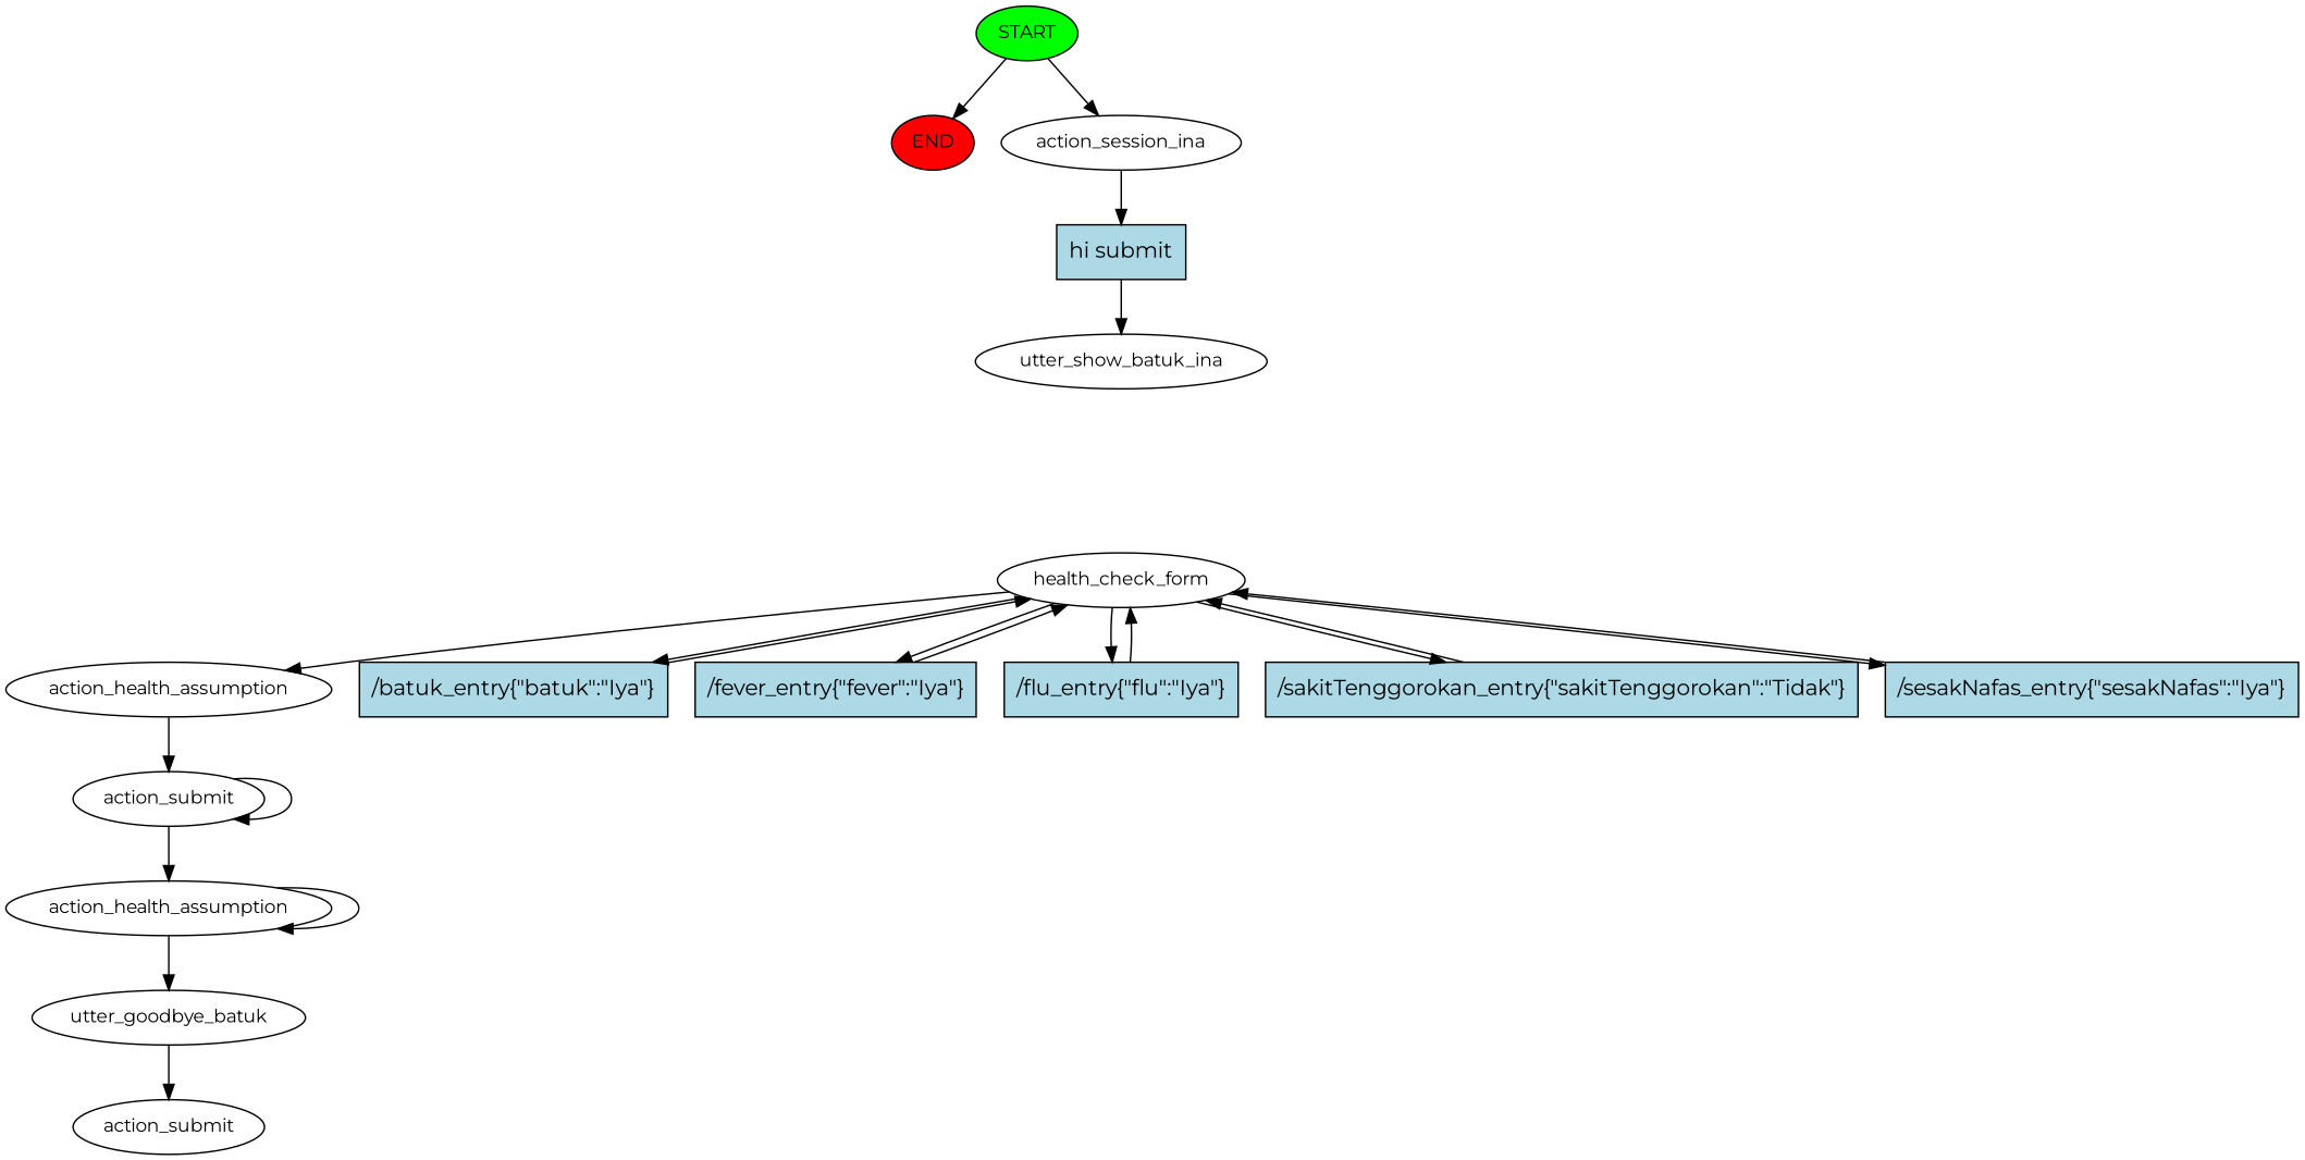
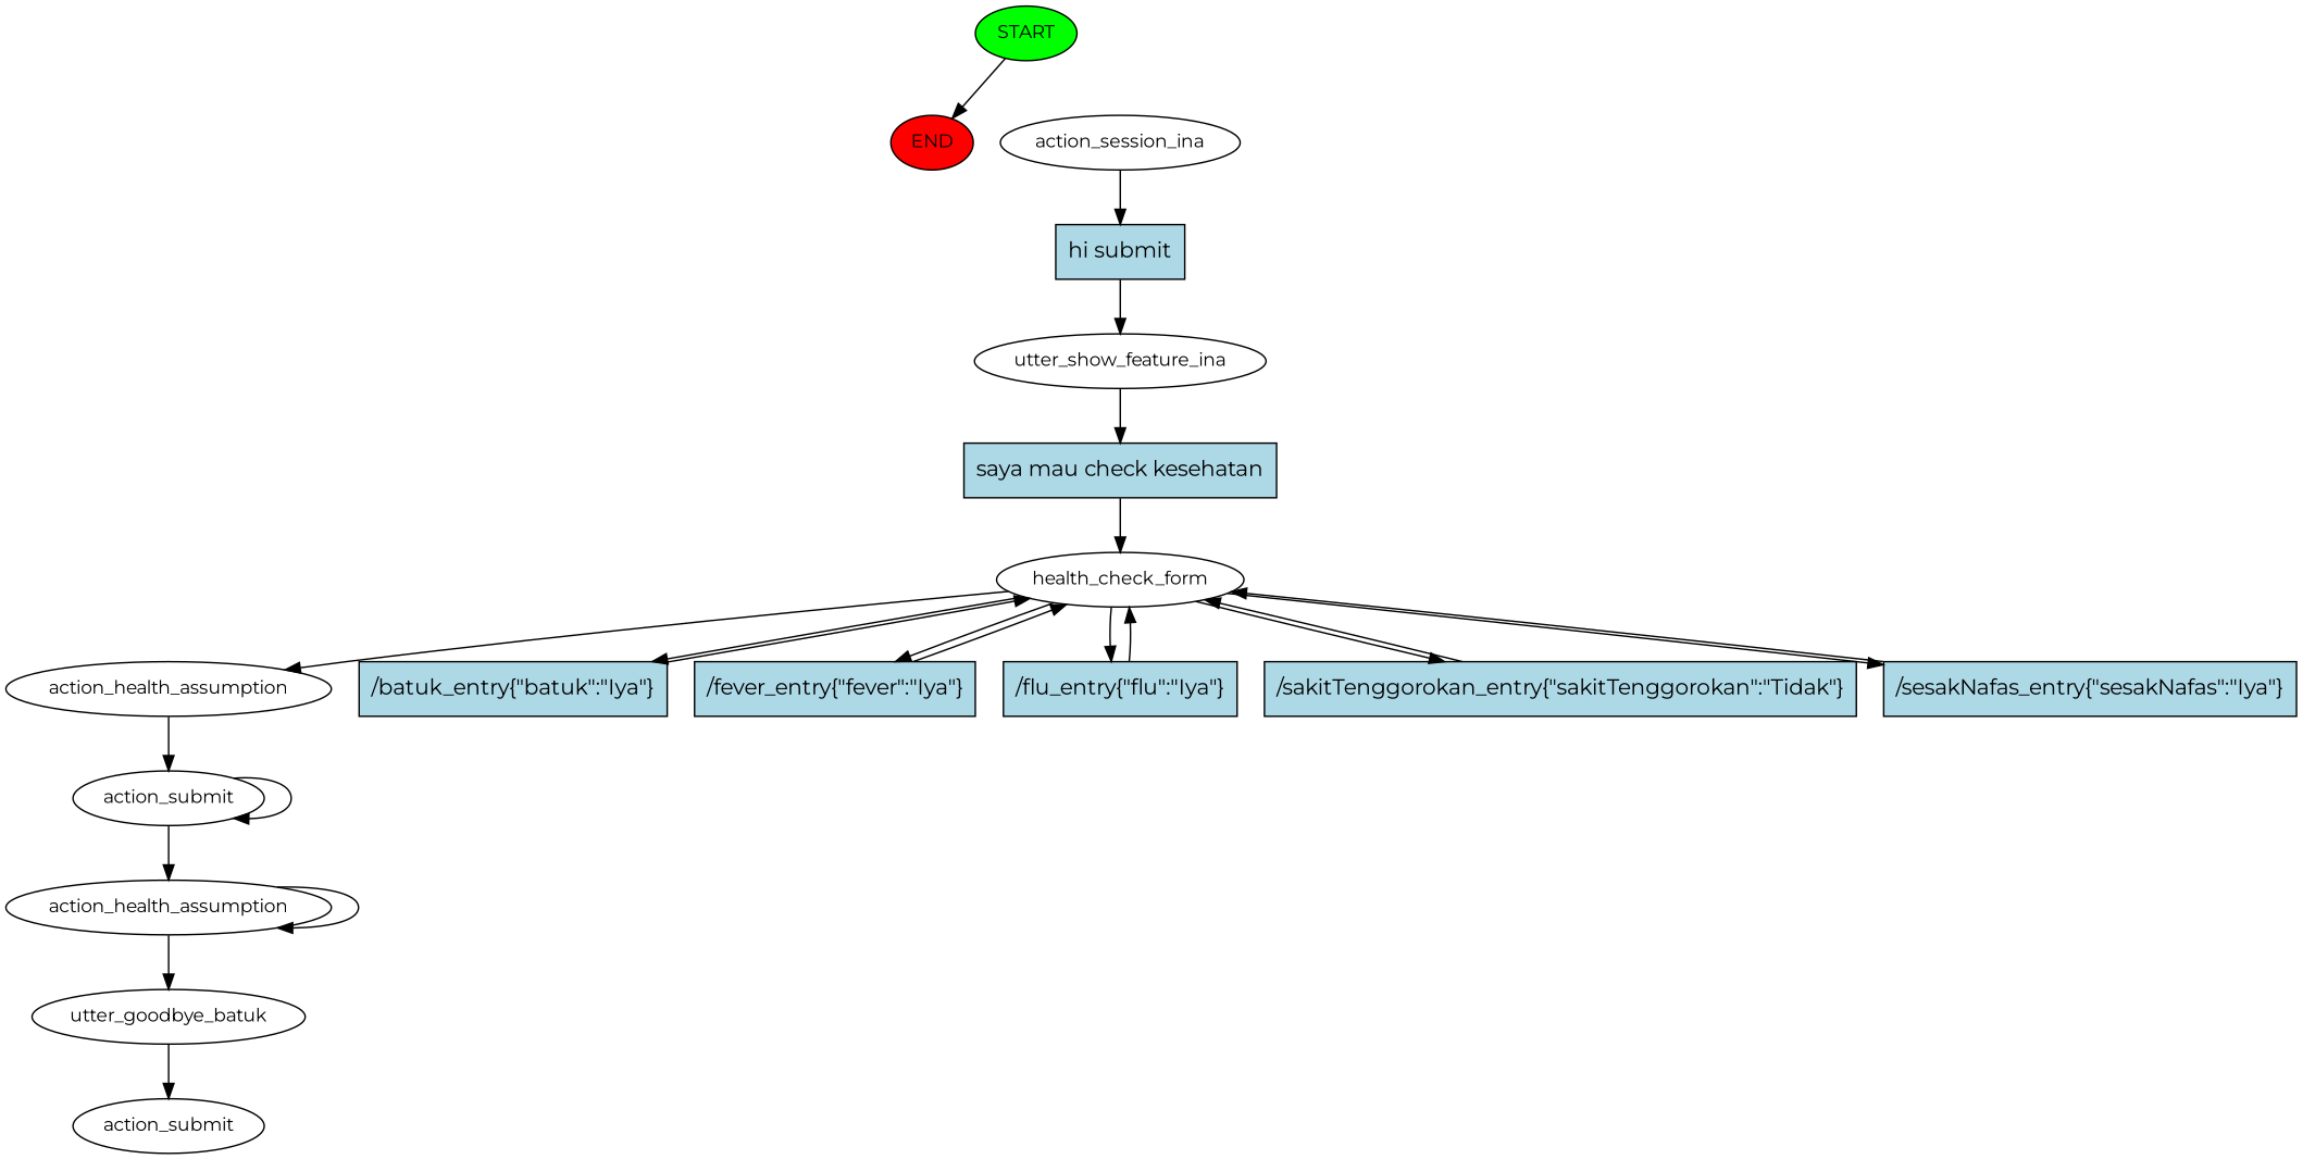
  digraph {
    fontname=Montserrat
    node [fontname=Montserrat fontsize=12 style=filled]
    edge [fontname=Montserrat]
    n1 [fillcolor=green label=START]
    n2 [fillcolor=red label=END]
    n3 [label=action_session_ina style=""]
    n4 [fillcolor=lightblue label="hi submit" shape=rect fontsize=""]
-   n5 [label=utter_show_batuk_ina style=""]
+   n5 [label=utter_show_feature_ina style=""]
+   n6 [fillcolor=lightblue label="saya mau check kesehatan" shape=rect fontsize=""]
    n7 [label=health_check_form style=""]
    n8 [label=action_health_assumption style=""]
    n9 [fillcolor=lightblue label="/batuk_entry{\"batuk\":\"Iya\"}" shape=rect fontsize=""]
    n10 [fillcolor=lightblue label="/fever_entry{\"fever\":\"Iya\"}" shape=rect fontsize=""]
    n11 [fillcolor=lightblue label="/flu_entry{\"flu\":\"Iya\"}" shape=rect fontsize=""]
    n12 [fillcolor=lightblue label="/sakitTenggorokan_entry{\"sakitTenggorokan\":\"Tidak\"}" shape=rect fontsize=""]
    n13 [fillcolor=lightblue label="/sesakNafas_entry{\"sesakNafas\":\"Iya\"}" shape=rect fontsize=""]
    n14 [label=action_submit style=""]
    n15 [label=action_health_assumption style=""]
    n16 [label=utter_goodbye_batuk style=""]
    n17 [label=action_submit style=""]
    n1 -> n2
-   n1 -> n3
    n3 -> n4
    n4 -> n5
+   n5 -> n6
+   n6 -> n7
    n7 -> n8
    n7 -> n9
    n7 -> n10
    n7 -> n11
    n7 -> n12
    n7 -> n13
    n8 -> n14
    n9 -> n7
    n10 -> n7
    n11 -> n7
    n12 -> n7
    n13 -> n7
    n14 -> n14
    n14 -> n15
    n15 -> n15
    n15 -> n16
    n16 -> n17
  }
